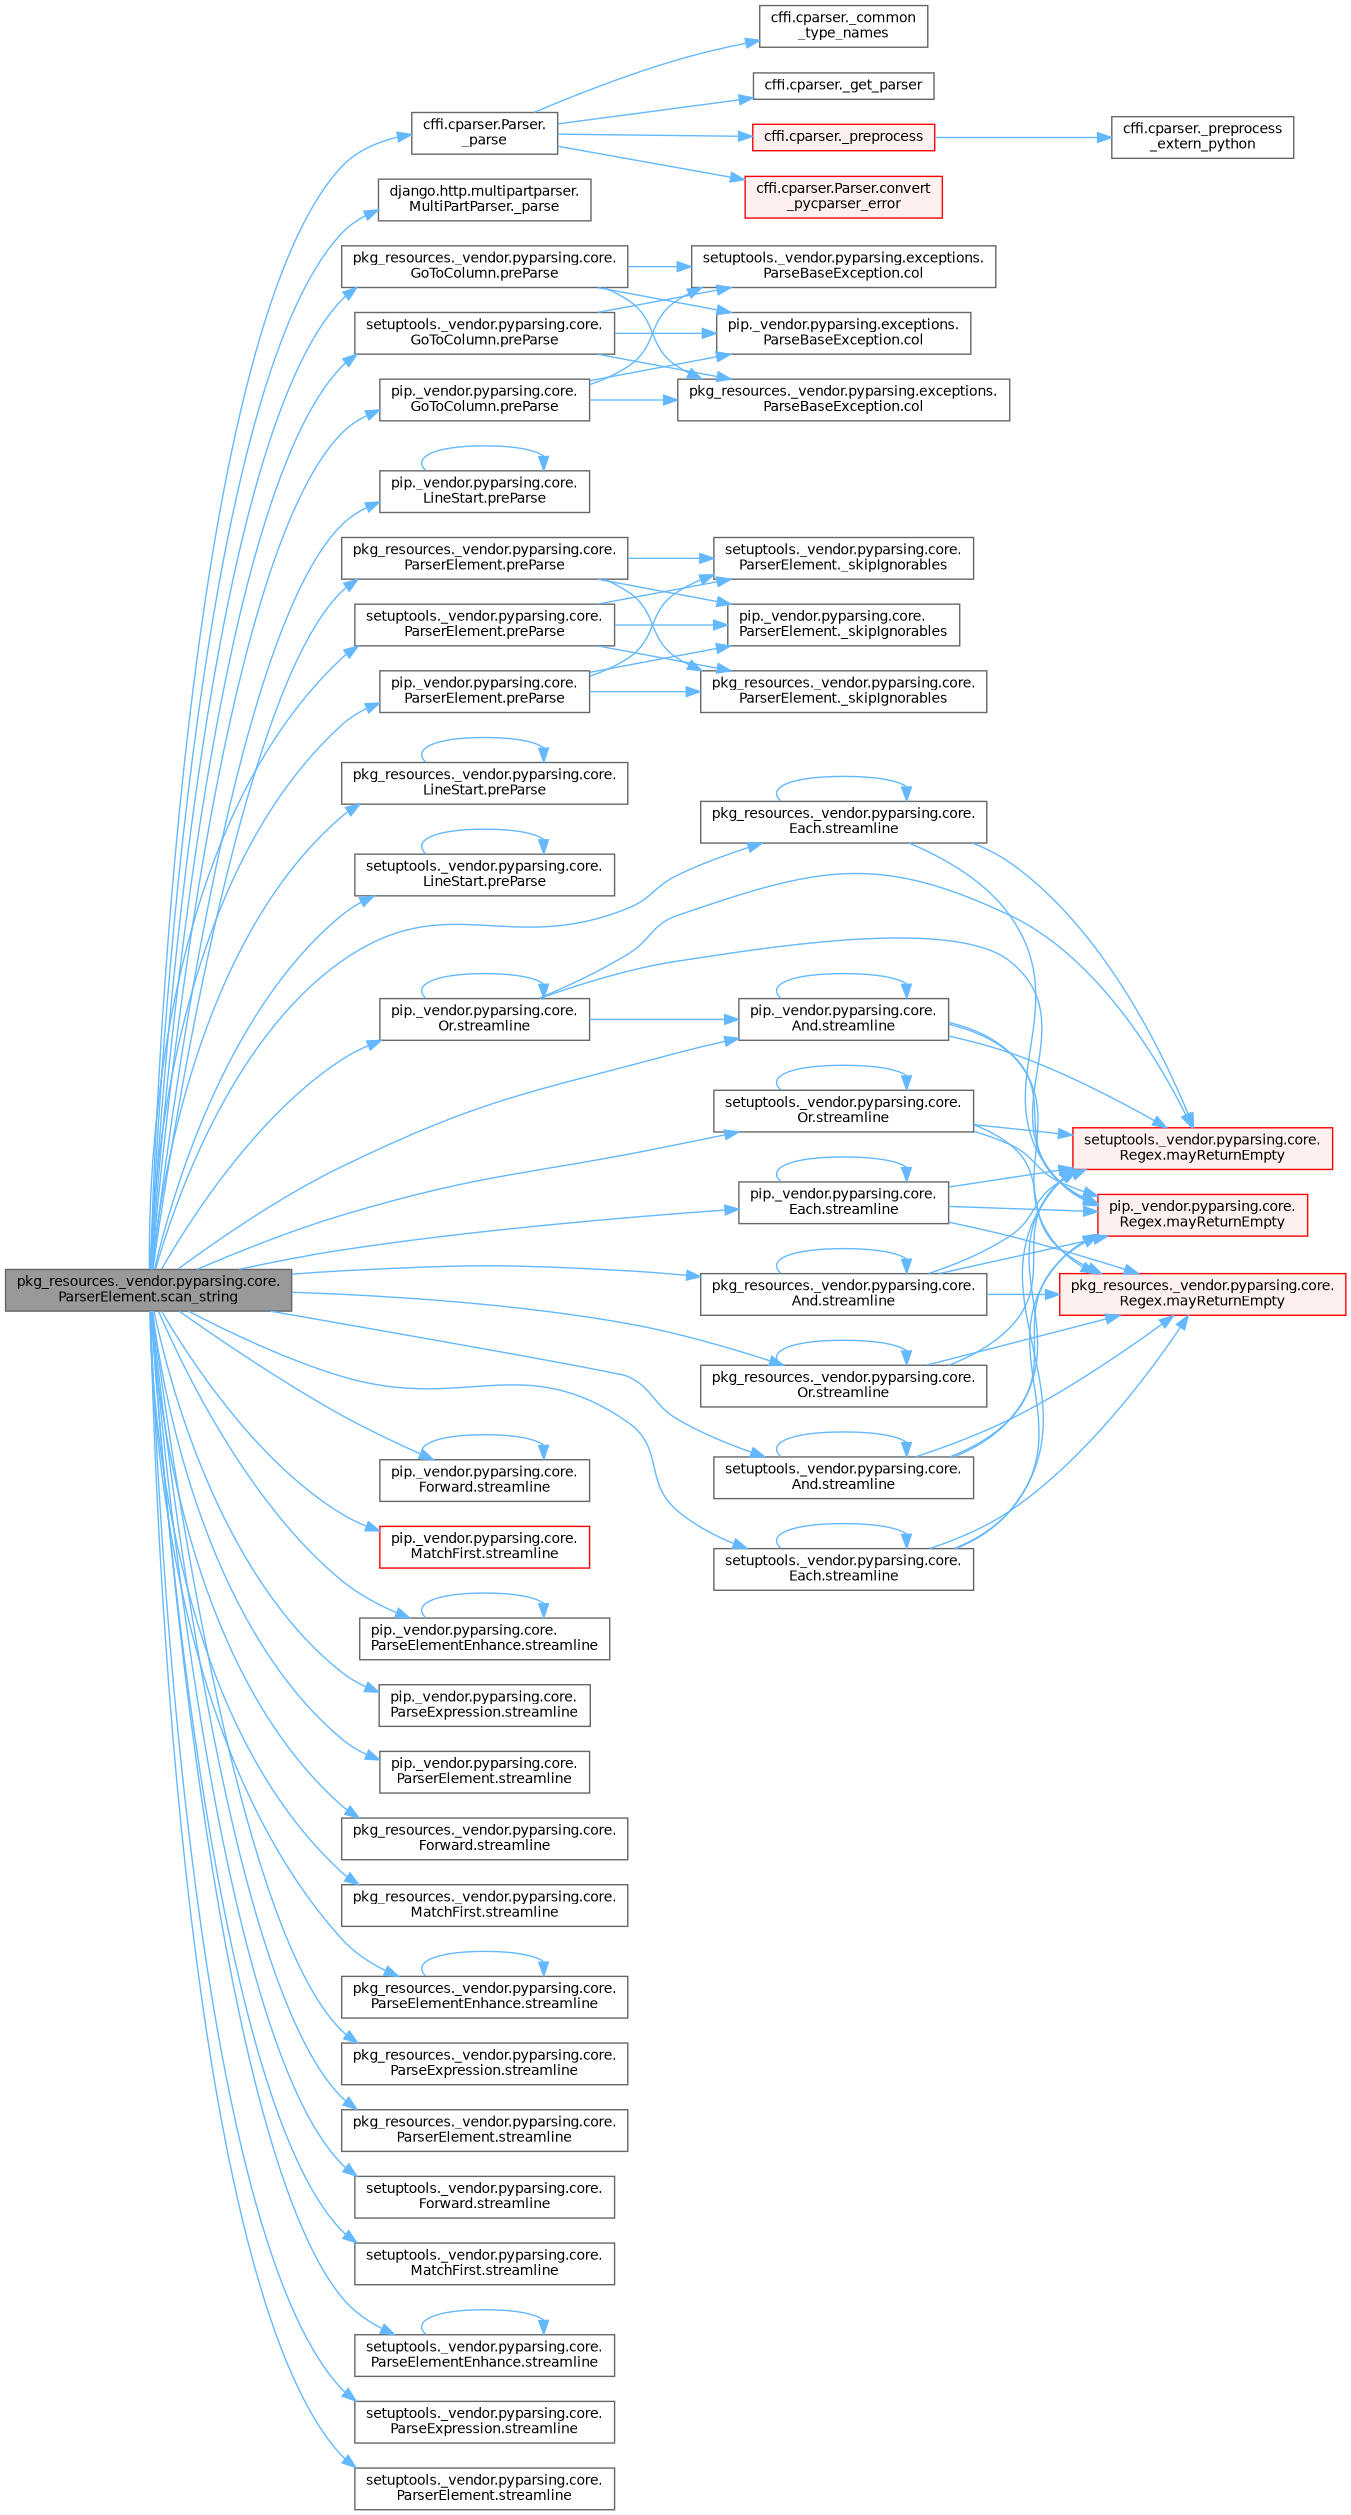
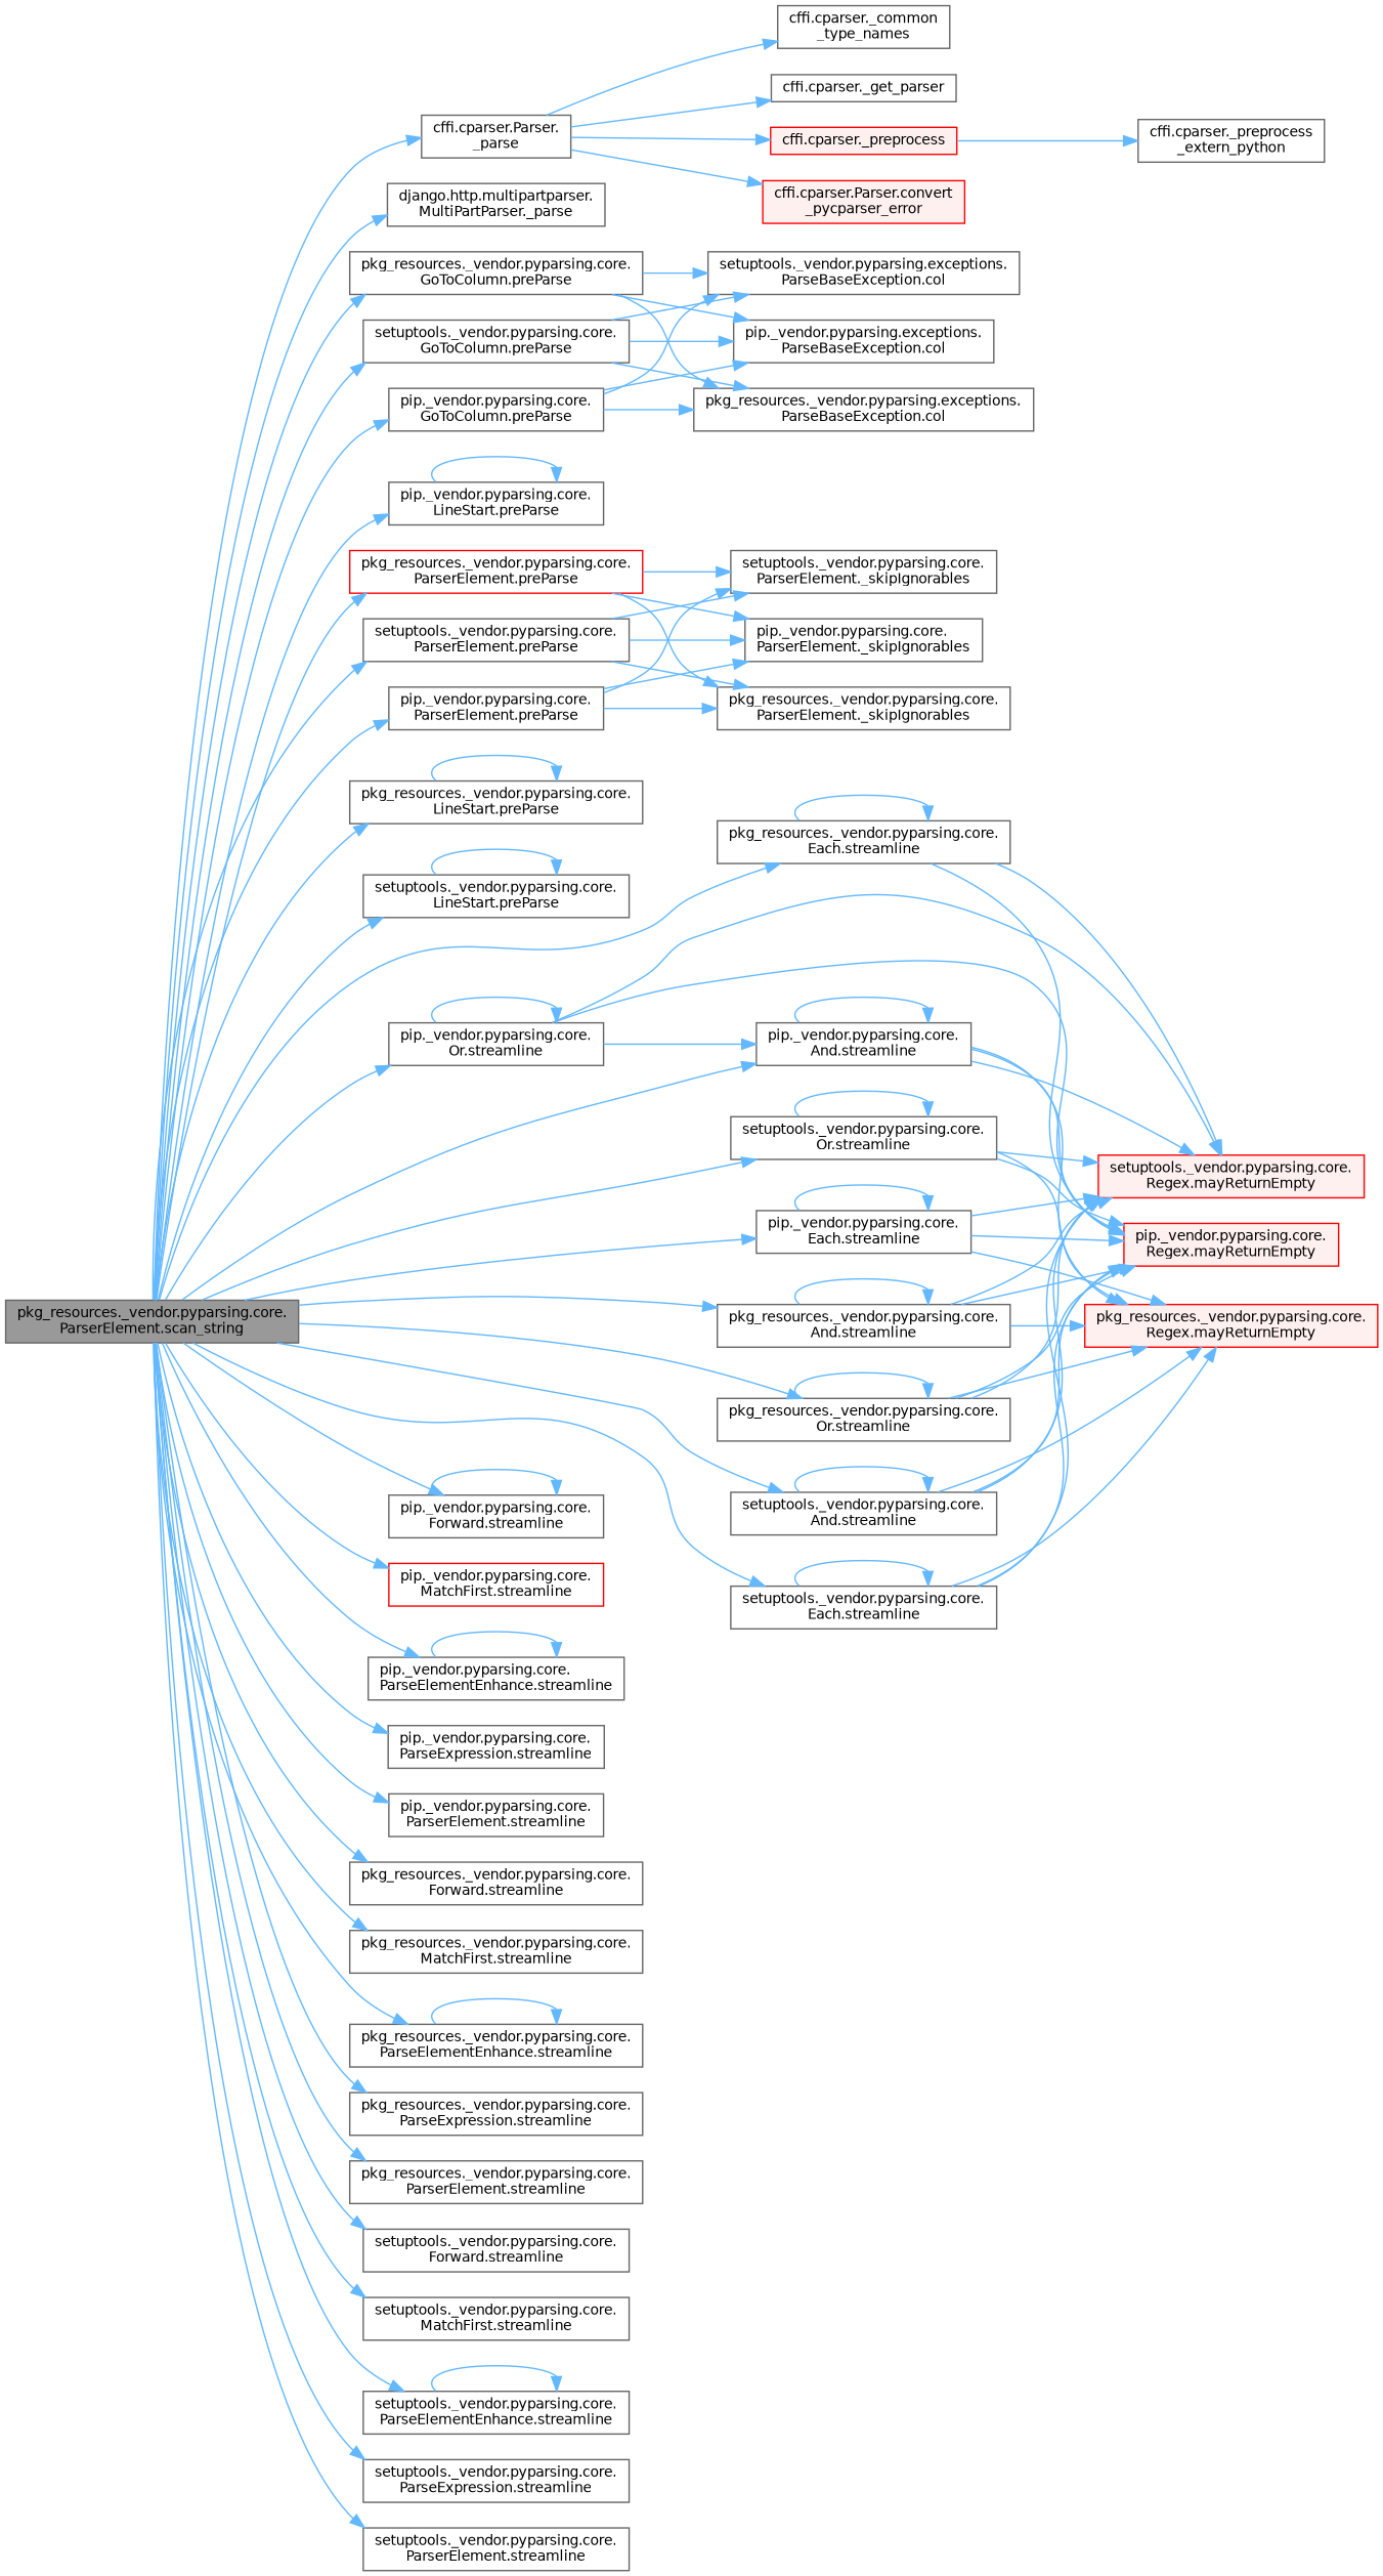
  digraph {
    rankdir=LR
    node [color=grey40 fillcolor=white fontname=Helvetica fontsize=10 shape=box style=filled]
    edge [color=steelblue1 fontname=Helvetica fontsize=10 labelfontname=Helvetica labelfontsize=10 style=solid]
    n1 [color=gray40 fillcolor=grey60 fontcolor=black height=0.2 label="pkg_resources._vendor.pyparsing.core.\lParserElement.scan_string" width=0.4]
    n2 [height=0.2 label="cffi.cparser.Parser.\l_parse" width=0.4]
    n3 [height=0.2 label="django.http.multipartparser.\lMultiPartParser._parse" width=0.4]
    n4 [height=0.2 label="pip._vendor.pyparsing.core.\lGoToColumn.preParse" width=0.4]
    n5 [height=0.2 label="pip._vendor.pyparsing.core.\lLineStart.preParse" width=0.4]
    n6 [height=0.2 label="pip._vendor.pyparsing.core.\lParserElement.preParse" width=0.4]
    n7 [height=0.2 label="pkg_resources._vendor.pyparsing.core.\lGoToColumn.preParse" width=0.4]
    n8 [height=0.2 label="pkg_resources._vendor.pyparsing.core.\lLineStart.preParse" width=0.4]
-   n9 [height=0.2 label="pkg_resources._vendor.pyparsing.core.\lParserElement.preParse" width=0.4]
+   n9 [color=red height=0.2 label="pkg_resources._vendor.pyparsing.core.\lParserElement.preParse" width=0.4]
    n10 [height=0.2 label="setuptools._vendor.pyparsing.core.\lGoToColumn.preParse" width=0.4]
    n11 [height=0.2 label="setuptools._vendor.pyparsing.core.\lLineStart.preParse" width=0.4]
    n12 [height=0.2 label="setuptools._vendor.pyparsing.core.\lParserElement.preParse" width=0.4]
    n13 [height=0.2 label="pip._vendor.pyparsing.core.\lAnd.streamline" width=0.4]
    n14 [height=0.2 label="pip._vendor.pyparsing.core.\lEach.streamline" width=0.4]
    n15 [height=0.2 label="pip._vendor.pyparsing.core.\lForward.streamline" width=0.4]
    n16 [color=red height=0.2 label="pip._vendor.pyparsing.core.\lMatchFirst.streamline" width=0.4]
    n17 [height=0.2 label="pip._vendor.pyparsing.core.\lOr.streamline" width=0.4]
    n18 [height=0.2 label="pip._vendor.pyparsing.core.\lParseElementEnhance.streamline" width=0.4]
    n19 [height=0.2 label="pip._vendor.pyparsing.core.\lParseExpression.streamline" width=0.4]
    n20 [height=0.2 label="pip._vendor.pyparsing.core.\lParserElement.streamline" width=0.4]
    n21 [height=0.2 label="pkg_resources._vendor.pyparsing.core.\lAnd.streamline" width=0.4]
    n22 [height=0.2 label="pkg_resources._vendor.pyparsing.core.\lEach.streamline" width=0.4]
    n23 [height=0.2 label="pkg_resources._vendor.pyparsing.core.\lForward.streamline" width=0.4]
    n24 [height=0.2 label="pkg_resources._vendor.pyparsing.core.\lMatchFirst.streamline" width=0.4]
    n25 [height=0.2 label="pkg_resources._vendor.pyparsing.core.\lOr.streamline" width=0.4]
    n26 [height=0.2 label="pkg_resources._vendor.pyparsing.core.\lParseElementEnhance.streamline" width=0.4]
    n27 [height=0.2 label="pkg_resources._vendor.pyparsing.core.\lParseExpression.streamline" width=0.4]
    n28 [height=0.2 label="pkg_resources._vendor.pyparsing.core.\lParserElement.streamline" width=0.4]
    n29 [height=0.2 label="setuptools._vendor.pyparsing.core.\lAnd.streamline" width=0.4]
    n30 [height=0.2 label="setuptools._vendor.pyparsing.core.\lEach.streamline" width=0.4]
    n31 [height=0.2 label="setuptools._vendor.pyparsing.core.\lForward.streamline" width=0.4]
    n32 [height=0.2 label="setuptools._vendor.pyparsing.core.\lMatchFirst.streamline" width=0.4]
    n33 [height=0.2 label="setuptools._vendor.pyparsing.core.\lOr.streamline" width=0.4]
    n34 [height=0.2 label="setuptools._vendor.pyparsing.core.\lParseElementEnhance.streamline" width=0.4]
    n35 [height=0.2 label="setuptools._vendor.pyparsing.core.\lParseExpression.streamline" width=0.4]
    n36 [height=0.2 label="setuptools._vendor.pyparsing.core.\lParserElement.streamline" width=0.4]
    n37 [height=0.2 label="cffi.cparser._common\l_type_names" width=0.4]
    n38 [height=0.2 label="cffi.cparser._get_parser" width=0.4]
    n39 [color=red fillcolor="#FFF0F0" height=0.2 label="cffi.cparser._preprocess" width=0.4]
    n40 [color=red fillcolor="#FFF0F0" height=0.2 label="cffi.cparser.Parser.convert\l_pycparser_error" width=0.4]
    n41 [height=0.2 label="pip._vendor.pyparsing.exceptions.\lParseBaseException.col" width=0.4]
    n42 [height=0.2 label="pkg_resources._vendor.pyparsing.exceptions.\lParseBaseException.col" width=0.4]
    n43 [height=0.2 label="setuptools._vendor.pyparsing.exceptions.\lParseBaseException.col" width=0.4]
    n44 [height=0.2 label="pip._vendor.pyparsing.core.\lParserElement._skipIgnorables" width=0.4]
    n45 [height=0.2 label="pkg_resources._vendor.pyparsing.core.\lParserElement._skipIgnorables" width=0.4]
    n46 [height=0.2 label="setuptools._vendor.pyparsing.core.\lParserElement._skipIgnorables" width=0.4]
    n47 [color=red fillcolor="#FFF0F0" height=0.2 label="pip._vendor.pyparsing.core.\lRegex.mayReturnEmpty" width=0.4]
    n48 [color=red fillcolor="#FFF0F0" height=0.2 label="pkg_resources._vendor.pyparsing.core.\lRegex.mayReturnEmpty" width=0.4]
    n49 [color=red fillcolor="#FFF0F0" height=0.2 label="setuptools._vendor.pyparsing.core.\lRegex.mayReturnEmpty" width=0.4]
    n50 [height=0.2 label="cffi.cparser._preprocess\l_extern_python" width=0.4]
    n1 -> n2
    n1 -> n3
    n1 -> n4
    n1 -> n5
    n1 -> n6
    n1 -> n7
    n1 -> n8
    n1 -> n9
    n1 -> n10
    n1 -> n11
    n1 -> n12
    n1 -> n13
    n1 -> n14
    n1 -> n15
    n1 -> n16
    n1 -> n17
    n1 -> n18
    n1 -> n19
    n1 -> n20
    n1 -> n21
    n1 -> n22
    n1 -> n23
    n1 -> n24
    n1 -> n25
    n1 -> n26
    n1 -> n27
    n1 -> n28
    n1 -> n29
    n1 -> n30
    n1 -> n31
    n1 -> n32
    n1 -> n33
    n1 -> n34
    n1 -> n35
    n1 -> n36
    n2 -> n37
    n2 -> n38
    n2 -> n39
    n2 -> n40
    n4 -> n41
    n4 -> n42
    n4 -> n43
    n5 -> n5
    n6 -> n44
    n6 -> n45
    n6 -> n46
    n7 -> n41
    n7 -> n42
    n7 -> n43
    n8 -> n8
    n9 -> n44
    n9 -> n45
    n9 -> n46
    n10 -> n41
    n10 -> n42
    n10 -> n43
    n11 -> n11
    n12 -> n44
    n12 -> n45
    n12 -> n46
    n13 -> n13
    n13 -> n47
    n13 -> n48
    n13 -> n49
    n14 -> n14
    n14 -> n47
    n14 -> n48
    n14 -> n49
    n15 -> n15
    n17 -> n13
    n17 -> n17
    n17 -> n47
    n17 -> n49
    n18 -> n18
    n21 -> n21
    n21 -> n47
    n21 -> n48
    n21 -> n49
    n22 -> n22
    n22 -> n47
    n22 -> n49
    n25 -> n25
+   n25 -> n47
    n25 -> n48
    n25 -> n49
    n26 -> n26
    n29 -> n29
    n29 -> n47
    n29 -> n48
    n29 -> n49
    n30 -> n30
    n30 -> n47
    n30 -> n48
    n30 -> n49
    n33 -> n33
    n33 -> n47
    n33 -> n48
    n33 -> n49
    n34 -> n34
    n39 -> n50
  }
